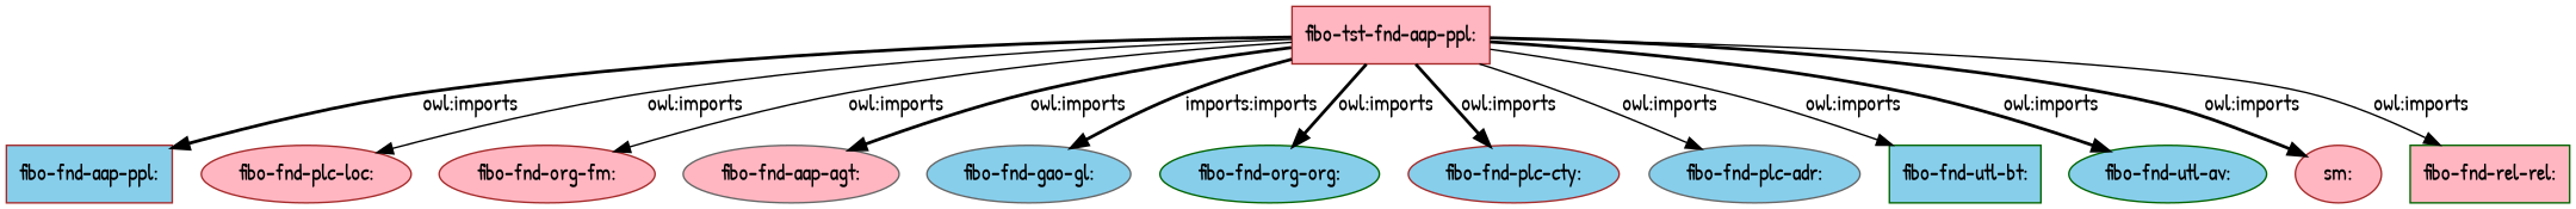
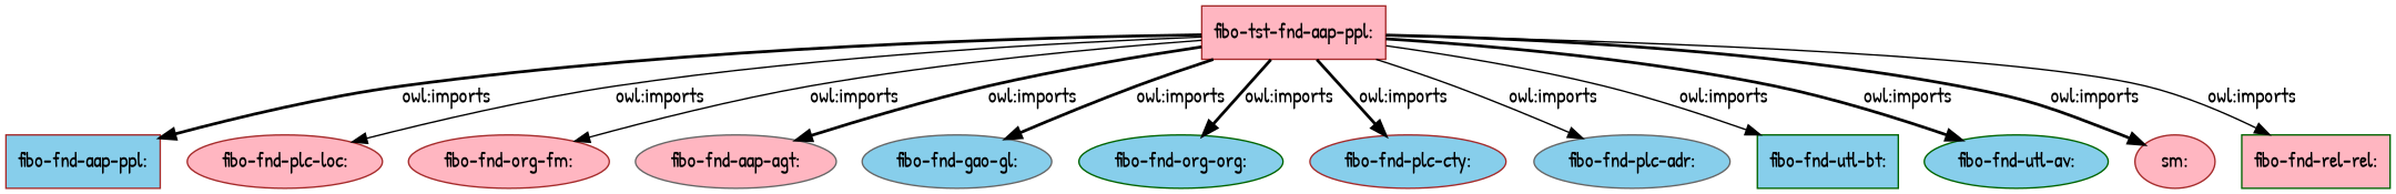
  digraph {
    fontname="Patrick Hand"
    rankdir=TB
    node [color=brown fillcolor=skyblue fontname="Patrick Hand" shape=ellipse style=filled]
    edge [fontname="Patrick Hand" style=bold]
    "fibo-tst-fnd-aap-ppl:" [fillcolor=lightpink shape=box]
    "fibo-fnd-aap-ppl:" [shape=box]
    "fibo-fnd-plc-loc:" [fillcolor=lightpink]
    "fibo-fnd-org-fm:" [fillcolor=lightpink]
    "fibo-fnd-aap-agt:" [color=gray40 fillcolor=lightpink]
    "fibo-fnd-gao-gl:" [color=gray40]
    "fibo-fnd-org-org:" [color=darkgreen]
    "fibo-fnd-plc-cty:"
    "fibo-fnd-plc-adr:" [color=gray40]
    "fibo-fnd-utl-bt:" [color=darkgreen shape=box]
    "fibo-fnd-utl-av:" [color=darkgreen]
    "sm:" [fillcolor=lightpink]
    "fibo-fnd-rel-rel:" [color=darkgreen fillcolor=lightpink shape=box]
    "fibo-tst-fnd-aap-ppl:" -> "fibo-fnd-aap-ppl:" [label="owl:imports"]
    "fibo-tst-fnd-aap-ppl:" -> "fibo-fnd-plc-loc:" [label="owl:imports" style=solid]
    "fibo-tst-fnd-aap-ppl:" -> "fibo-fnd-org-fm:" [label="owl:imports" style=solid]
    "fibo-tst-fnd-aap-ppl:" -> "fibo-fnd-aap-agt:" [label="owl:imports"]
-   "fibo-tst-fnd-aap-ppl:" -> "fibo-fnd-gao-gl:" [label="imports:imports"]
+   "fibo-tst-fnd-aap-ppl:" -> "fibo-fnd-gao-gl:" [label="owl:imports"]
    "fibo-tst-fnd-aap-ppl:" -> "fibo-fnd-org-org:" [label="owl:imports"]
    "fibo-tst-fnd-aap-ppl:" -> "fibo-fnd-plc-cty:" [label="owl:imports"]
    "fibo-tst-fnd-aap-ppl:" -> "fibo-fnd-plc-adr:" [label="owl:imports" style=solid]
    "fibo-tst-fnd-aap-ppl:" -> "fibo-fnd-utl-bt:" [label="owl:imports" style=solid]
    "fibo-tst-fnd-aap-ppl:" -> "fibo-fnd-utl-av:" [label="owl:imports"]
    "fibo-tst-fnd-aap-ppl:" -> "sm:" [label="owl:imports"]
    "fibo-tst-fnd-aap-ppl:" -> "fibo-fnd-rel-rel:" [label="owl:imports" style=solid]
  }
